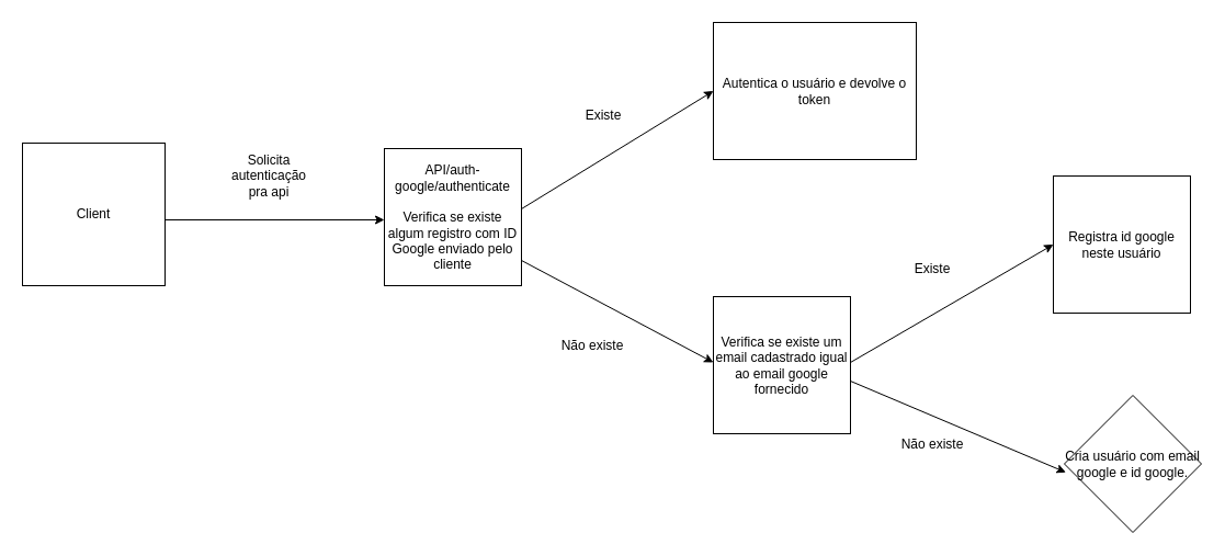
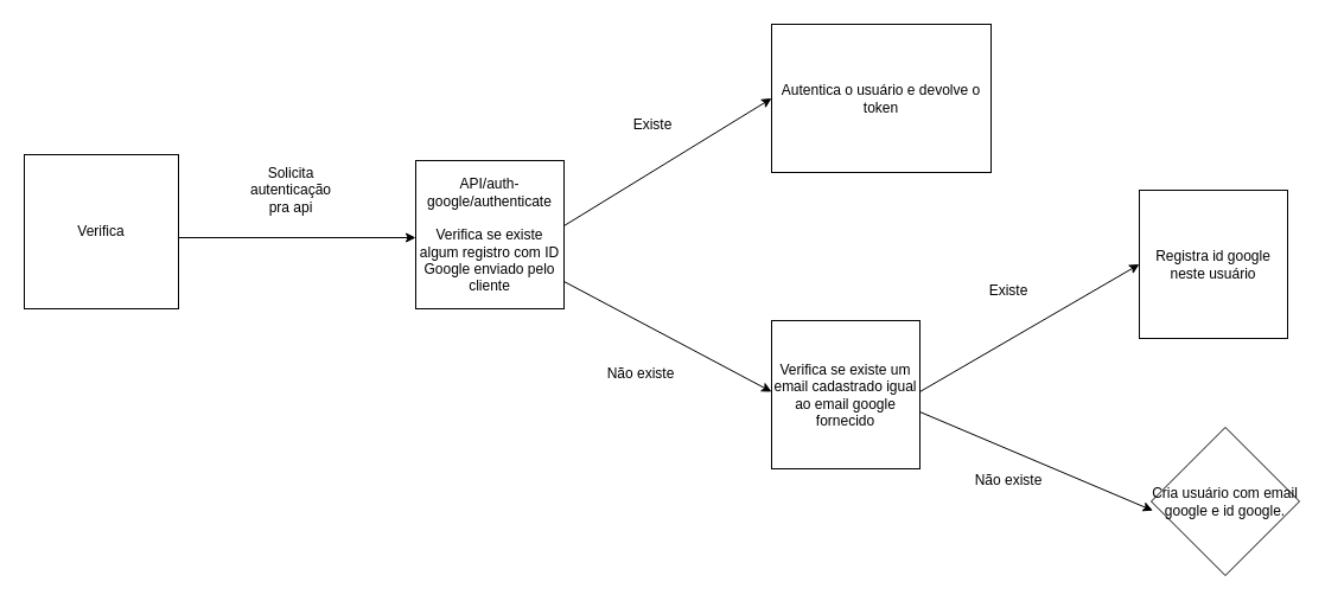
  <mxCell id="0" />
  <mxCell id="1" parent="0" />
- <mxCell id="2" value="Client" style="whiteSpace=wrap;html=1;aspect=fixed;" vertex="1" parent="1"><mxGeometry x="20" y="130" width="130" height="130" as="geometry" /></mxCell>
+ <mxCell id="2" value="Verifica" style="whiteSpace=wrap;html=1;aspect=fixed;" vertex="1" parent="1"><mxGeometry x="20" y="130" width="130" height="130" as="geometry" /></mxCell>
  <mxCell id="3" value="" style="endArrow=classic;html=1;rounded=0;" edge="1" parent="1"><mxGeometry width="50" height="50" relative="1" as="geometry"><mxPoint x="150" y="200" as="sourcePoint" /><mxPoint x="350" y="200" as="targetPoint" /></mxGeometry></mxCell>
  <mxCell id="4" value="Solicita autenticação pra api" style="text;html=1;align=center;verticalAlign=middle;whiteSpace=wrap;rounded=0;" vertex="1" parent="1"><mxGeometry x="215" y="145" width="60" height="30" as="geometry" /></mxCell>
  <mxCell id="5" value="&lt;div&gt;API/auth-google/authenticate&lt;/div&gt;&lt;div&gt;&lt;br&gt;&lt;/div&gt;&lt;div&gt;Verifica se existe algum registro com ID Google enviado pelo cliente&lt;/div&gt;" style="whiteSpace=wrap;html=1;aspect=fixed;" vertex="1" parent="1"><mxGeometry x="350" y="135" width="125" height="125" as="geometry" /></mxCell>
  <mxCell id="6" value="" style="endArrow=classic;html=1;rounded=0;entryX=0;entryY=0.5;entryDx=0;entryDy=0;" edge="1" parent="1" target="8"><mxGeometry width="50" height="50" relative="1" as="geometry"><mxPoint x="475" y="190" as="sourcePoint" /><mxPoint x="635" y="80" as="targetPoint" /></mxGeometry></mxCell>
  <mxCell id="7" value="Existe" style="text;html=1;align=center;verticalAlign=middle;whiteSpace=wrap;rounded=0;" vertex="1" parent="1"><mxGeometry x="520" y="90" width="60" height="30" as="geometry" /></mxCell>
  <mxCell id="8" value="Autentica o usuário e devolve o token" style="whiteSpace=wrap;html=1;aspect=fixed;" vertex="1" parent="1"><mxGeometry x="650" y="20" width="185" height="125" as="geometry" /></mxCell>
  <mxCell id="9" value="" style="endArrow=classic;html=1;rounded=0;" edge="1" parent="1"><mxGeometry width="50" height="50" relative="1" as="geometry"><mxPoint x="475" y="237" as="sourcePoint" /><mxPoint x="650" y="330" as="targetPoint" /></mxGeometry></mxCell>
  <mxCell id="10" value="Não existe" style="text;html=1;align=center;verticalAlign=middle;whiteSpace=wrap;rounded=0;" vertex="1" parent="1"><mxGeometry x="510" y="300" width="60" height="30" as="geometry" /></mxCell>
  <mxCell id="11" value="Verifica se existe um email cadastrado igual ao email google fornecido " style="whiteSpace=wrap;html=1;aspect=fixed;" vertex="1" parent="1"><mxGeometry x="650" y="270" width="125" height="125" as="geometry" /></mxCell>
  <mxCell id="12" value="" style="endArrow=classic;html=1;rounded=0;entryX=0;entryY=0.5;entryDx=0;entryDy=0;" edge="1" parent="1" target="13"><mxGeometry width="50" height="50" relative="1" as="geometry"><mxPoint x="775" y="330" as="sourcePoint" /><mxPoint x="940" y="230" as="targetPoint" /></mxGeometry></mxCell>
  <mxCell id="13" value="Registra id google neste usuário" style="whiteSpace=wrap;html=1;aspect=fixed;" vertex="1" parent="1"><mxGeometry x="960" y="160" width="125" height="125" as="geometry" /></mxCell>
  <mxCell id="14" value="Existe" style="text;html=1;align=center;verticalAlign=middle;whiteSpace=wrap;rounded=0;" vertex="1" parent="1"><mxGeometry x="820" y="230" width="60" height="30" as="geometry" /></mxCell>
  <mxCell id="15" value="" style="endArrow=classic;html=1;rounded=0;entryX=0.011;entryY=0.562;entryDx=0;entryDy=0;entryPerimeter=0;" edge="1" parent="1" target="17"><mxGeometry width="50" height="50" relative="1" as="geometry"><mxPoint x="775" y="347" as="sourcePoint" /><mxPoint x="960" y="420" as="targetPoint" /></mxGeometry></mxCell>
  <mxCell id="16" value="Não existe" style="text;html=1;align=center;verticalAlign=middle;whiteSpace=wrap;rounded=0;" vertex="1" parent="1"><mxGeometry x="820" y="390" width="60" height="30" as="geometry" /></mxCell>
  <mxCell id="17" value="Cria usuário com email google e id google." style="rhombus;whiteSpace=wrap;html=1;aspect=fixed;" vertex="1" parent="1"><mxGeometry x="970" y="360" width="125" height="125" as="geometry" /></mxCell>
